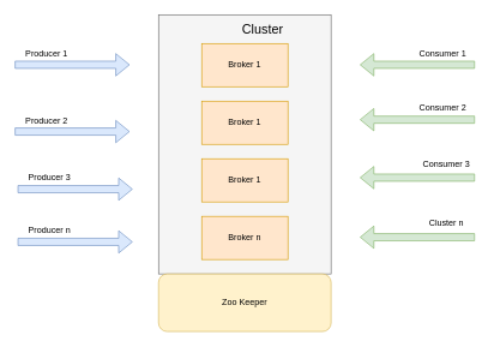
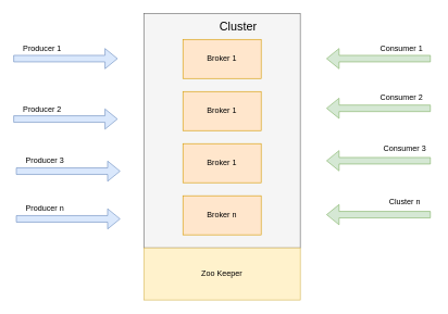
  <mxCell id="0" />
  <mxCell id="1" parent="0" />
  <mxCell id="2" value="" style="rounded=0;whiteSpace=wrap;html=1;fillColor=#f5f5f5;strokeColor=#666666;fontColor=#333333;" vertex="1" parent="1"><mxGeometry x="220" y="20" width="240" height="360" as="geometry" /></mxCell>
  <mxCell id="3" value="Broker 1" style="rounded=0;whiteSpace=wrap;html=1;fillColor=#ffe6cc;strokeColor=#d79b00;" vertex="1" parent="1"><mxGeometry x="280" y="60" width="120" height="60" as="geometry" /></mxCell>
  <mxCell id="4" value="Broker 1" style="rounded=0;whiteSpace=wrap;html=1;fillColor=#ffe6cc;strokeColor=#d79b00;" vertex="1" parent="1"><mxGeometry x="280" y="140" width="120" height="60" as="geometry" /></mxCell>
  <mxCell id="5" value="Broker 1" style="rounded=0;whiteSpace=wrap;html=1;fillColor=#ffe6cc;strokeColor=#d79b00;" vertex="1" parent="1"><mxGeometry x="280" y="220" width="120" height="60" as="geometry" /></mxCell>
  <mxCell id="6" value="Broker n" style="rounded=0;whiteSpace=wrap;html=1;fillColor=#ffe6cc;strokeColor=#d79b00;" vertex="1" parent="1"><mxGeometry x="280" y="300" width="120" height="60" as="geometry" /></mxCell>
  <mxCell id="7" value="" style="shape=flexArrow;endArrow=classic;html=1;fillColor=#dae8fc;strokeColor=#6c8ebf;" edge="1" parent="1"><mxGeometry width="50" height="50" relative="1" as="geometry"><mxPoint x="20" y="89.5" as="sourcePoint" /><mxPoint x="180" y="89.5" as="targetPoint" /></mxGeometry></mxCell>
  <mxCell id="8" value="Producer 1" style="text;html=1;align=center;verticalAlign=middle;resizable=0;points=[];autosize=1;" vertex="1" parent="1"><mxGeometry x="24" y="64" width="80" height="20" as="geometry" /></mxCell>
  <mxCell id="9" value="" style="shape=flexArrow;endArrow=classic;html=1;fillColor=#dae8fc;strokeColor=#6c8ebf;" edge="1" parent="1"><mxGeometry width="50" height="50" relative="1" as="geometry"><mxPoint x="20" y="182.25" as="sourcePoint" /><mxPoint x="180" y="182.25" as="targetPoint" /></mxGeometry></mxCell>
  <mxCell id="10" value="Producer 2" style="text;html=1;align=center;verticalAlign=middle;resizable=0;points=[];autosize=1;" vertex="1" parent="1"><mxGeometry x="24" y="156.75" width="80" height="20" as="geometry" /></mxCell>
  <mxCell id="11" value="" style="shape=flexArrow;endArrow=classic;html=1;fillColor=#dae8fc;strokeColor=#6c8ebf;" edge="1" parent="1"><mxGeometry width="50" height="50" relative="1" as="geometry"><mxPoint x="24" y="262.25" as="sourcePoint" /><mxPoint x="184" y="262.25" as="targetPoint" /></mxGeometry></mxCell>
  <mxCell id="12" value="Producer 3" style="text;html=1;align=center;verticalAlign=middle;resizable=0;points=[];autosize=1;" vertex="1" parent="1"><mxGeometry x="28" y="236.75" width="80" height="20" as="geometry" /></mxCell>
  <mxCell id="13" value="" style="shape=flexArrow;endArrow=classic;html=1;fillColor=#dae8fc;strokeColor=#6c8ebf;" edge="1" parent="1"><mxGeometry width="50" height="50" relative="1" as="geometry"><mxPoint x="24" y="335.5" as="sourcePoint" /><mxPoint x="184" y="335.5" as="targetPoint" /></mxGeometry></mxCell>
  <mxCell id="14" value="Producer n" style="text;html=1;align=center;verticalAlign=middle;resizable=0;points=[];autosize=1;" vertex="1" parent="1"><mxGeometry x="28" y="310" width="80" height="20" as="geometry" /></mxCell>
  <mxCell id="15" value="" style="shape=flexArrow;endArrow=classic;html=1;fillColor=#d5e8d4;strokeColor=#82b366;" edge="1" parent="1"><mxGeometry width="50" height="50" relative="1" as="geometry"><mxPoint x="660" y="89.5" as="sourcePoint" /><mxPoint x="500" y="89.5" as="targetPoint" /></mxGeometry></mxCell>
  <mxCell id="16" value="" style="shape=flexArrow;endArrow=classic;html=1;fillColor=#d5e8d4;strokeColor=#82b366;" edge="1" parent="1"><mxGeometry width="50" height="50" relative="1" as="geometry"><mxPoint x="660" y="165.75" as="sourcePoint" /><mxPoint x="500" y="165.75" as="targetPoint" /></mxGeometry></mxCell>
  <mxCell id="17" value="" style="shape=flexArrow;endArrow=classic;html=1;fillColor=#d5e8d4;strokeColor=#82b366;" edge="1" parent="1"><mxGeometry width="50" height="50" relative="1" as="geometry"><mxPoint x="660" y="246.25" as="sourcePoint" /><mxPoint x="500" y="246.25" as="targetPoint" /></mxGeometry></mxCell>
  <mxCell id="18" value="" style="shape=flexArrow;endArrow=classic;html=1;fillColor=#d5e8d4;strokeColor=#82b366;" edge="1" parent="1"><mxGeometry width="50" height="50" relative="1" as="geometry"><mxPoint x="660" y="329" as="sourcePoint" /><mxPoint x="500" y="329" as="targetPoint" /></mxGeometry></mxCell>
- <mxCell id="19" value="Zoo Keeper" style="whiteSpace=wrap;html=1;fillColor=#fff2cc;strokeColor=#d6b656;rounded=1;" vertex="1" parent="1"><mxGeometry x="220" y="380" width="240" height="80" as="geometry" /></mxCell>
+ <mxCell id="19" value="Zoo Keeper" style="rounded=0;whiteSpace=wrap;html=1;fillColor=#fff2cc;strokeColor=#d6b656;" vertex="1" parent="1"><mxGeometry x="220" y="380" width="240" height="80" as="geometry" /></mxCell>
  <mxCell id="20" value="Cluster n" style="text;html=1;align=center;verticalAlign=middle;resizable=0;points=[];autosize=1;" vertex="1" parent="1"><mxGeometry x="575" y="300" width="90" height="20" as="geometry" /></mxCell>
  <mxCell id="21" value="Consumer 3" style="text;html=1;align=center;verticalAlign=middle;resizable=0;points=[];autosize=1;" vertex="1" parent="1"><mxGeometry x="575" y="216.75" width="90" height="20" as="geometry" /></mxCell>
  <mxCell id="22" value="Consumer 2" style="text;html=1;align=center;verticalAlign=middle;resizable=0;points=[];autosize=1;" vertex="1" parent="1"><mxGeometry x="570" y="140" width="90" height="20" as="geometry" /></mxCell>
  <mxCell id="23" value="Consumer 1" style="text;html=1;align=center;verticalAlign=middle;resizable=0;points=[];autosize=1;" vertex="1" parent="1"><mxGeometry x="570" y="64" width="90" height="20" as="geometry" /></mxCell>
  <mxCell id="24" value="Cluster" style="text;html=1;strokeColor=none;fillColor=none;align=center;verticalAlign=middle;whiteSpace=wrap;rounded=0;fontSize=18;" vertex="1" parent="1"><mxGeometry x="345" y="30" width="40" height="20" as="geometry" /></mxCell>
